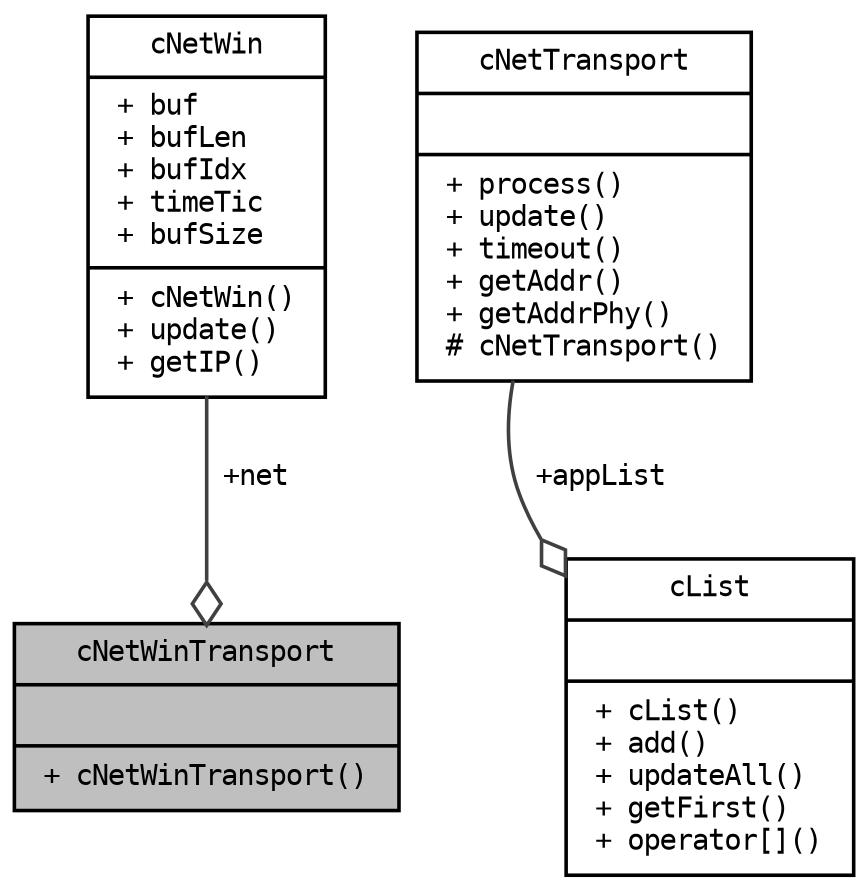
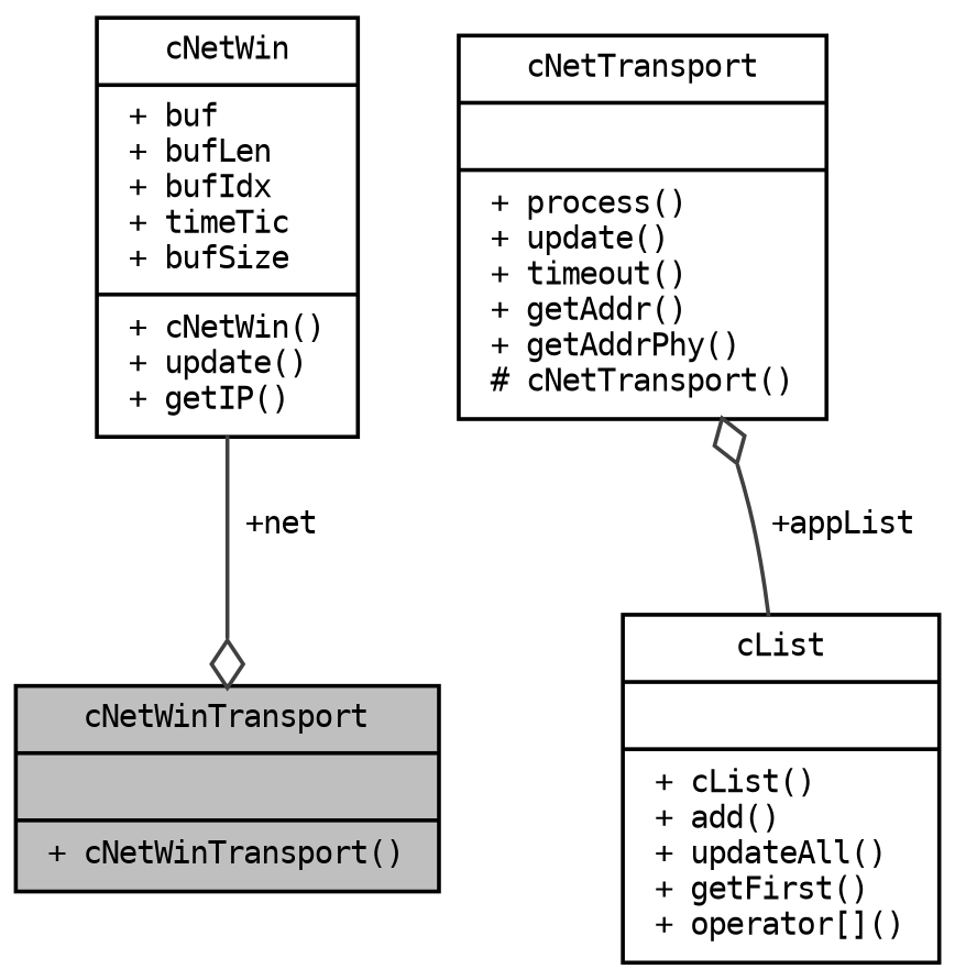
  digraph {
    fontname="DejaVu Sans Mono"
    node [color=black fillcolor=white fontname="DejaVu Sans Mono" fontsize=8 shape=record style=filled]
    edge [arrowhead=odiamond color=grey25 fontname="DejaVu Sans Mono" fontsize=8 labelfontname=Sans labelfontsize=8 style=solid]
    n1 [fillcolor=grey75 fontcolor=black height=0.2 label="{cNetWinTransport\n||+ cNetWinTransport()\l}" width=0.4]
    n2 [height=0.2 label="{cNetTransport\n||+ process()\l+ update()\l+ timeout()\l+ getAddr()\l+ getAddrPhy()\l# cNetTransport()\l}" width=0.4]
    n3 [height=0.2 label="{cList\n||+ cList()\l+ add()\l+ updateAll()\l+ getFirst()\l+ operator[]()\l}" width=0.4]
    n4 [height=0.2 label="{cNetWin\n|+ buf\l+ bufLen\l+ bufIdx\l+ timeTic\l+ bufSize\l|+ cNetWin()\l+ update()\l+ getIP()\l}" width=0.4]
-   n2 -> n3 [label=" +appList"]
+   n3 -> n2 [label=" +appList"]
    n4 -> n1 [label=" +net"]
  }
